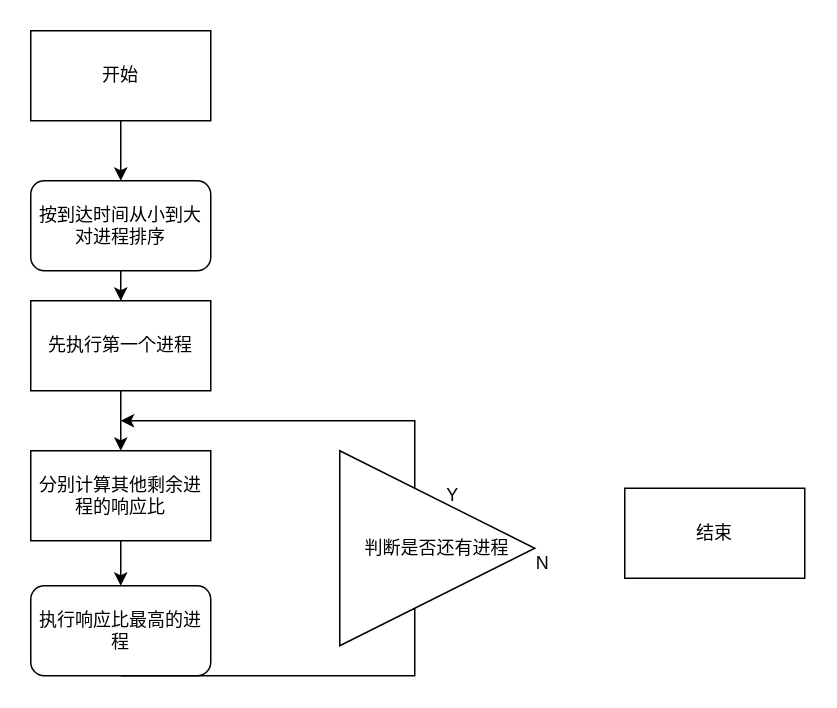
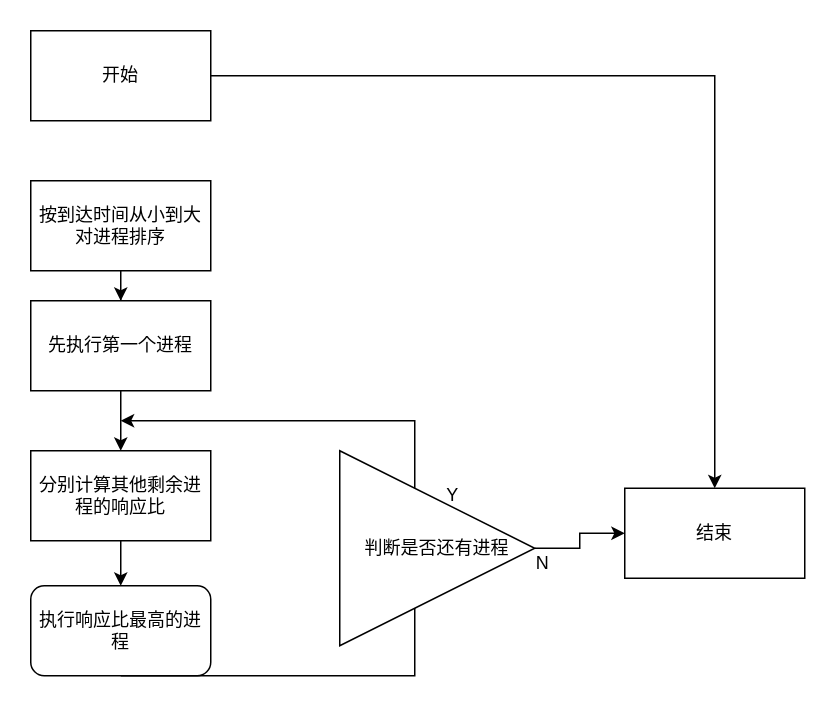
  <mxCell id="0" />
  <mxCell id="1" parent="0" />
- <mxCell id="2" value="" style="edgeStyle=orthogonalEdgeStyle;rounded=0;orthogonalLoop=1;jettySize=auto;html=1;" edge="1" parent="1" source="3" target="5"><mxGeometry relative="1" as="geometry" /></mxCell>
+ <mxCell id="2" value="" style="edgeStyle=orthogonalEdgeStyle;rounded=0;orthogonalLoop=1;jettySize=auto;html=1;" edge="1" parent="1" source="3" target="12"><mxGeometry relative="1" as="geometry" /></mxCell>
  <mxCell id="3" value="开始" style="rounded=0;whiteSpace=wrap;html=1;" vertex="1" parent="1"><mxGeometry x="20" y="20" width="120" height="60" as="geometry" /></mxCell>
  <mxCell id="4" value="" style="edgeStyle=orthogonalEdgeStyle;rounded=0;orthogonalLoop=1;jettySize=auto;html=1;" edge="1" parent="1" source="5" target="7"><mxGeometry relative="1" as="geometry" /></mxCell>
- <mxCell id="5" value="按到达时间从小到大对进程排序" style="whiteSpace=wrap;html=1;rounded=1;" vertex="1" parent="1"><mxGeometry x="20" y="120" width="120" height="60" as="geometry" /></mxCell>
+ <mxCell id="5" value="按到达时间从小到大对进程排序" style="rounded=0;whiteSpace=wrap;html=1;" vertex="1" parent="1"><mxGeometry x="20" y="120" width="120" height="60" as="geometry" /></mxCell>
  <mxCell id="6" value="" style="edgeStyle=orthogonalEdgeStyle;rounded=0;orthogonalLoop=1;jettySize=auto;html=1;" edge="1" parent="1" source="7" target="9"><mxGeometry relative="1" as="geometry" /></mxCell>
  <mxCell id="7" value="先执行第一个进程" style="rounded=0;whiteSpace=wrap;html=1;" vertex="1" parent="1"><mxGeometry x="20" y="200" width="120" height="60" as="geometry" /></mxCell>
  <mxCell id="8" value="" style="edgeStyle=orthogonalEdgeStyle;rounded=0;orthogonalLoop=1;jettySize=auto;html=1;" edge="1" parent="1" source="9" target="10"><mxGeometry relative="1" as="geometry" /></mxCell>
  <mxCell id="9" value="分别计算其他剩余进程的响应比" style="rounded=0;whiteSpace=wrap;html=1;" vertex="1" parent="1"><mxGeometry x="20" y="300" width="120" height="60" as="geometry" /></mxCell>
  <mxCell id="10" value="执行响应比最高的进程" style="whiteSpace=wrap;html=1;rounded=1;" vertex="1" parent="1"><mxGeometry x="20" y="390" width="120" height="60" as="geometry" /></mxCell>
  <mxCell id="11" value="" style="edgeStyle=elbowEdgeStyle;elbow=horizontal;endArrow=classic;html=1;rounded=0;exitX=0.5;exitY=1;exitDx=0;exitDy=0;" edge="1" parent="1" source="10"><mxGeometry width="50" height="50" relative="1" as="geometry"><mxPoint x="186" y="560" as="sourcePoint" /><mxPoint x="80" y="280" as="targetPoint" /><Array as="points"><mxPoint x="276" y="360" /></Array></mxGeometry></mxCell>
  <mxCell id="12" value="结束" style="whiteSpace=wrap;html=1;rounded=0;" vertex="1" parent="1"><mxGeometry x="416" y="325" width="120" height="60" as="geometry" /></mxCell>
  <mxCell id="13" value="Y" style="text;html=1;align=center;verticalAlign=middle;resizable=0;points=[];autosize=1;strokeColor=none;fillColor=none;" vertex="1" parent="1"><mxGeometry x="286" y="320" width="30" height="20" as="geometry" /></mxCell>
+ <mxCell id="14" value="" style="edgeStyle=orthogonalEdgeStyle;rounded=0;orthogonalLoop=1;jettySize=auto;html=1;" edge="1" parent="1" source="15" target="12"><mxGeometry relative="1" as="geometry" /></mxCell>
  <mxCell id="15" value="判断是否还有进程" style="triangle;whiteSpace=wrap;html=1;" vertex="1" parent="1"><mxGeometry x="226" y="300" width="130" height="130" as="geometry" /></mxCell>
  <mxCell id="16" value="N" style="text;html=1;align=center;verticalAlign=middle;resizable=0;points=[];autosize=1;strokeColor=none;fillColor=none;" vertex="1" parent="1"><mxGeometry x="346" y="365" width="30" height="20" as="geometry" /></mxCell>
